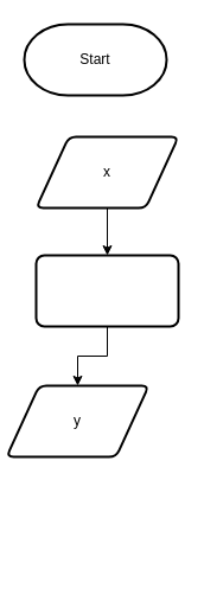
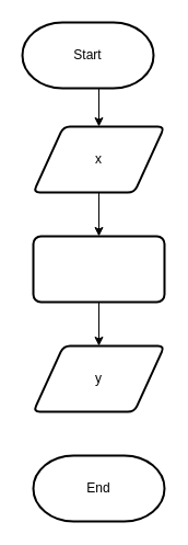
  <mxCell id="0" />
  <mxCell id="1" parent="0" />
+ <mxCell id="2" style="edgeStyle=orthogonalEdgeStyle;rounded=0;orthogonalLoop=1;jettySize=auto;html=1;exitX=0.5;exitY=1;exitDx=0;exitDy=0;exitPerimeter=0;entryX=0.5;entryY=0;entryDx=0;entryDy=0;" edge="1" parent="1" source="3" target="5"><mxGeometry relative="1" as="geometry" /></mxCell>
  <mxCell id="3" value="Start" style="strokeWidth=2;html=1;shape=mxgraph.flowchart.terminator;whiteSpace=wrap;" vertex="1" parent="1"><mxGeometry x="20" y="20" width="120" height="60" as="geometry" /></mxCell>
  <mxCell id="4" style="edgeStyle=orthogonalEdgeStyle;rounded=0;orthogonalLoop=1;jettySize=auto;html=1;exitX=0.5;exitY=1;exitDx=0;exitDy=0;" edge="1" parent="1" source="5" target="7"><mxGeometry relative="1" as="geometry" /></mxCell>
  <mxCell id="5" value="x" style="shape=parallelogram;html=1;strokeWidth=2;perimeter=parallelogramPerimeter;whiteSpace=wrap;rounded=1;arcSize=12;size=0.23;" vertex="1" parent="1"><mxGeometry x="30" y="115" width="120" height="60" as="geometry" /></mxCell>
  <mxCell id="6" style="edgeStyle=orthogonalEdgeStyle;rounded=0;orthogonalLoop=1;jettySize=auto;html=1;exitX=0.5;exitY=1;exitDx=0;exitDy=0;entryX=0.5;entryY=0;entryDx=0;entryDy=0;" edge="1" parent="1" source="7" target="8"><mxGeometry relative="1" as="geometry" /></mxCell>
  <mxCell id="7" value="" style="rounded=1;whiteSpace=wrap;html=1;absoluteArcSize=1;arcSize=14;strokeWidth=2;" vertex="1" parent="1"><mxGeometry x="30" y="215" width="120" height="60" as="geometry" /></mxCell>
- <mxCell id="8" value="y" style="shape=parallelogram;html=1;strokeWidth=2;perimeter=parallelogramPerimeter;whiteSpace=wrap;rounded=1;arcSize=12;size=0.23;" vertex="1" parent="1"><mxGeometry x="5" y="325" width="120" height="60" as="geometry" /></mxCell>
+ <mxCell id="8" value="y" style="shape=parallelogram;html=1;strokeWidth=2;perimeter=parallelogramPerimeter;whiteSpace=wrap;rounded=1;arcSize=12;size=0.23;" vertex="1" parent="1"><mxGeometry x="30" y="315" width="120" height="60" as="geometry" /></mxCell>
+ <mxCell id="9" value="End" style="strokeWidth=2;html=1;shape=mxgraph.flowchart.terminator;whiteSpace=wrap;" vertex="1" parent="1"><mxGeometry x="30" y="415" width="120" height="60" as="geometry" /></mxCell>
